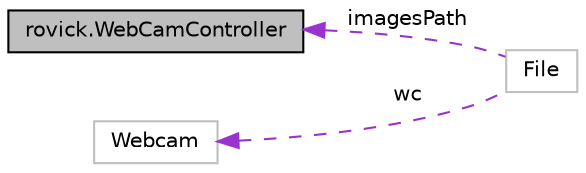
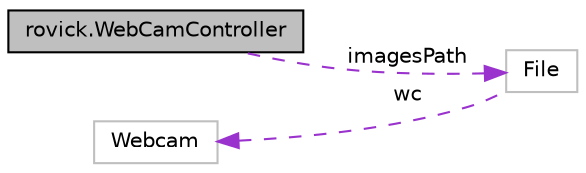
  digraph {
    rankdir=LR
    node [color=grey75 fillcolor=white fontname=Helvetica fontsize=10 shape=record style=filled]
    edge [color=darkorchid3 dir=back fontname=Helvetica fontsize=10 labelfontname=Helvetica labelfontsize=10 style=dashed]
    n1 [color=black fillcolor=grey75 fontcolor=black height=0.2 label="rovick.WebCamController" width=0.4]
    n2 [height=0.2 label=File width=0.4]
    n3 [height=0.2 label=Webcam width=0.4]
-   n1 -> n2 [label=" imagesPath"]
+   n2 -> n1 [label=" imagesPath"]
    n3 -> n2 [label=" wc"]
  }
